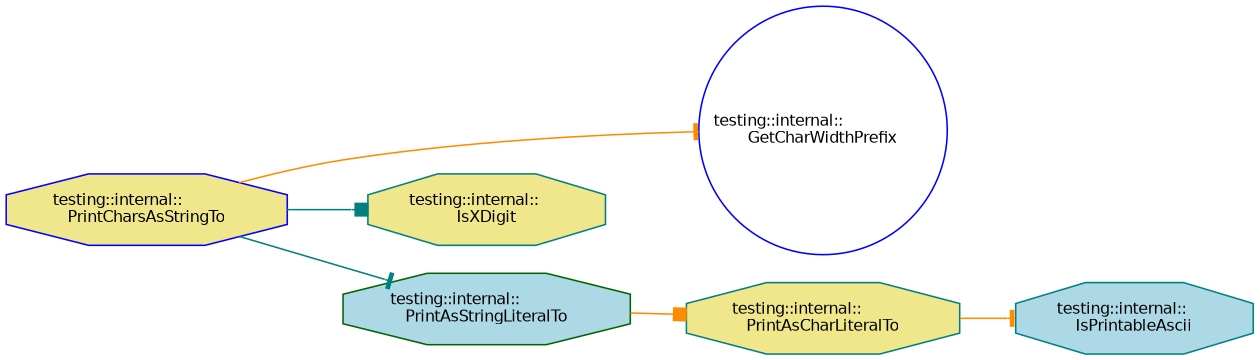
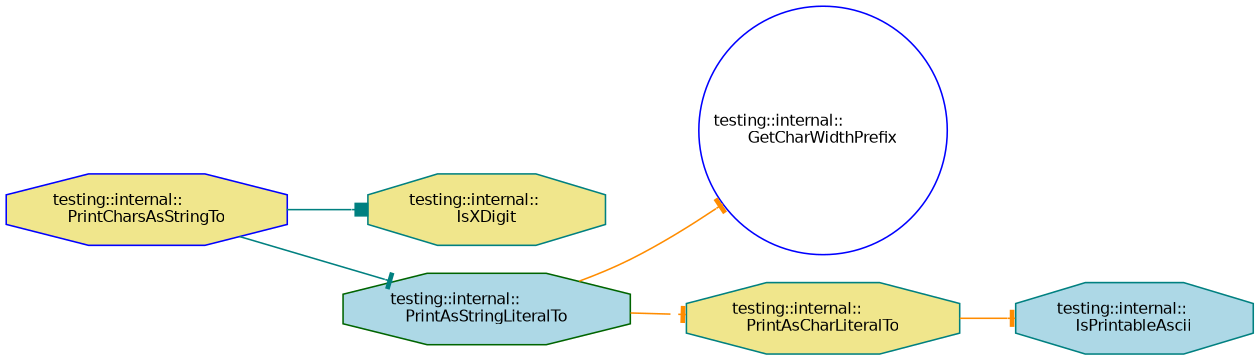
  digraph {
    rankdir=LR
    node [color=teal fillcolor=khaki fontname=Helvetica fontsize=10 shape=octagon style=filled]
    edge [arrowhead=tee color=darkorange fontname=Helvetica fontsize=10 labelfontname=Helvetica labelfontsize=10 style=solid]
    n1 [color=blue fontcolor=black height=0.2 label="testing::internal::\lPrintCharsAsStringTo" width=0.4]
    n2 [color=blue fillcolor=white height=0.2 label="testing::internal::\lGetCharWidthPrefix" shape=circle width=0.4]
    n3 [height=0.2 label="testing::internal::\lIsXDigit" width=0.4]
    n4 [color=darkgreen fillcolor=lightblue height=0.2 label="testing::internal::\lPrintAsStringLiteralTo" width=0.4]
    n5 [height=0.2 label="testing::internal::\lPrintAsCharLiteralTo" width=0.4]
    n6 [fillcolor=lightblue height=0.2 label="testing::internal::\lIsPrintableAscii" width=0.4]
-   n1 -> n2
+   n4 -> n2
    n1 -> n3 [arrowhead=box color=teal]
    n1 -> n4 [color=teal]
-   n4 -> n5 [arrowhead=box]
+   n4 -> n5
    n5 -> n6
  }
